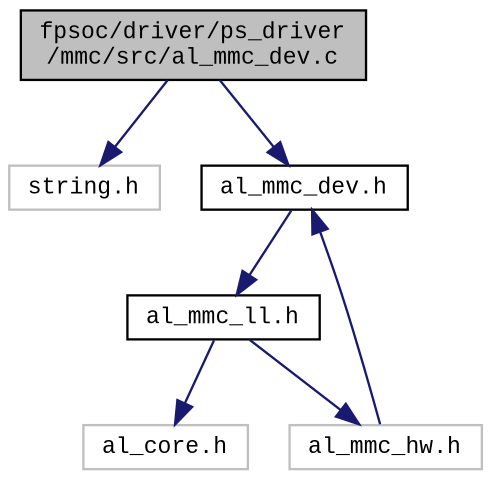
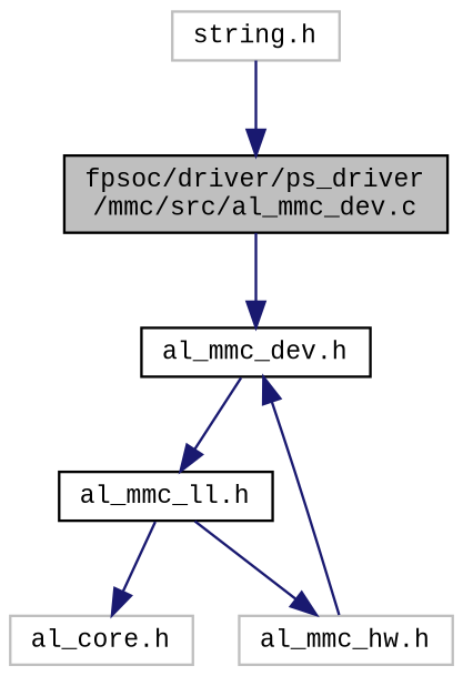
  digraph {
    fontname="Liberation Mono"
    node [color=black fillcolor=white fontname="Liberation Mono" fontsize=10 shape=record style=filled]
    edge [color=midnightblue fontname="Liberation Mono" fontsize=10 labelfontname=Helvetica labelfontsize=10 style=solid]
    n1 [fillcolor=grey75 fontcolor=black height=0.2 label="fpsoc/driver/ps_driver\l/mmc/src/al_mmc_dev.c" width=0.4]
    n2 [color=grey75 height=0.2 label="string.h" width=0.4]
    n3 [height=0.2 label="al_mmc_dev.h" width=0.4]
    n4 [height=0.2 label="al_mmc_ll.h" width=0.4]
    n5 [color=grey75 height=0.2 label="al_core.h" width=0.4]
    n6 [color=grey75 height=0.2 label="al_mmc_hw.h" width=0.4]
-   n1 -> n2
+   n2 -> n1
    n1 -> n3
    n3 -> n4
    n4 -> n5
    n4 -> n6
    n6 -> n3
  }
